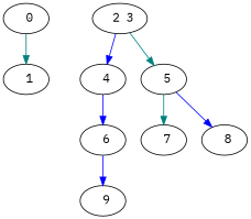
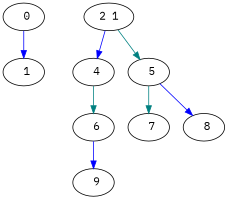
  digraph {
    fontname="IBM Plex Mono"
    node [fontname="IBM Plex Mono"]
    edge [color=blue fontname="IBM Plex Mono"]
    " 0"
    " 1"
-   " 2 3"
+   " 2 3" [label="2 1"]
    " 4"
    " 5"
    " 6"
    " 7"
    " 8"
    " 9"
-   " 0" -> " 1" [color=teal]
+   " 0" -> " 1"
    " 2 3" -> " 4"
    " 2 3" -> " 5" [color=teal]
-   " 4" -> " 6"
+   " 4" -> " 6" [color=teal]
    " 5" -> " 7" [color=teal]
    " 5" -> " 8"
    " 6" -> " 9"
  }
